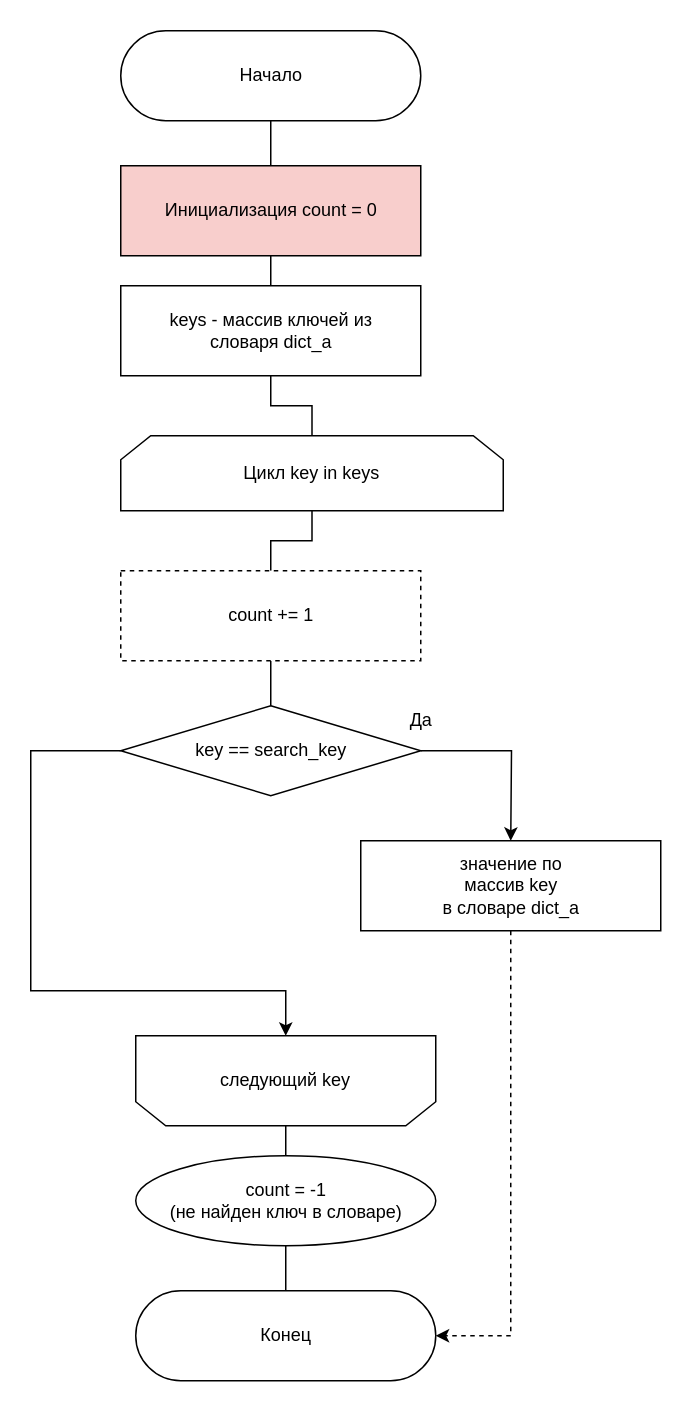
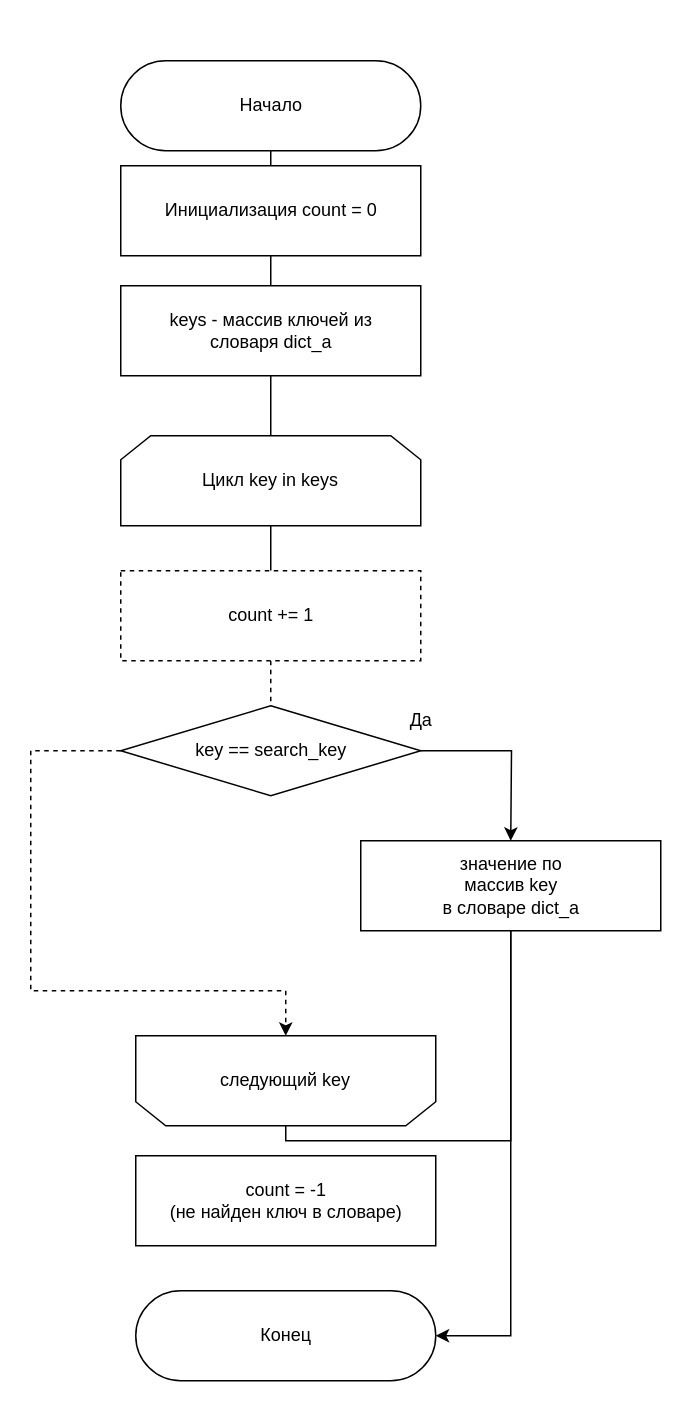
  <mxCell id="0" />
  <mxCell id="1" parent="0" />
  <mxCell id="2" style="edgeStyle=none;html=1;exitX=0.5;exitY=0.5;exitDx=0;exitDy=30;exitPerimeter=0;entryX=0.5;entryY=0;entryDx=0;entryDy=0;endArrow=none;endFill=0;" parent="1" source="3" target="5" edge="1"><mxGeometry relative="1" as="geometry" /></mxCell>
- <mxCell id="3" value="Начало" style="html=1;dashed=0;whitespace=wrap;shape=mxgraph.dfd.start" parent="1" vertex="1"><mxGeometry x="80" y="20" width="200" height="60" as="geometry" /></mxCell>
+ <mxCell id="3" value="Начало" style="html=1;dashed=0;whitespace=wrap;shape=mxgraph.dfd.start" parent="1" vertex="1"><mxGeometry x="80" y="40" width="200" height="60" as="geometry" /></mxCell>
  <mxCell id="4" style="edgeStyle=orthogonalEdgeStyle;html=1;exitX=0.5;exitY=1;exitDx=0;exitDy=0;entryX=0.5;entryY=0;entryDx=0;entryDy=0;rounded=0;endArrow=none;endFill=0;" parent="1" source="5" target="20" edge="1"><mxGeometry relative="1" as="geometry" /></mxCell>
- <mxCell id="5" value="Инициализация&amp;nbsp;count = 0" style="html=1;dashed=0;whitespace=wrap;fillColor=#f8cecc;" parent="1" vertex="1"><mxGeometry x="80" y="110" width="200" height="60" as="geometry" /></mxCell>
+ <mxCell id="5" value="Инициализация&amp;nbsp;count = 0" style="html=1;dashed=0;whitespace=wrap;" parent="1" vertex="1"><mxGeometry x="80" y="110" width="200" height="60" as="geometry" /></mxCell>
  <mxCell id="6" style="edgeStyle=orthogonalEdgeStyle;rounded=0;html=1;exitX=0.5;exitY=1;exitDx=0;exitDy=0;entryX=0.5;entryY=0;entryDx=0;entryDy=0;endArrow=none;endFill=0;" parent="1" source="7" target="22" edge="1"><mxGeometry relative="1" as="geometry" /></mxCell>
- <mxCell id="7" value="Цикл key in keys" style="shape=loopLimit;whiteSpace=wrap;html=1;direction=east" parent="1" vertex="1"><mxGeometry x="80" y="290" width="255" height="50" as="geometry" /></mxCell>
+ <mxCell id="7" value="Цикл key in keys" style="shape=loopLimit;whiteSpace=wrap;html=1;direction=east" parent="1" vertex="1"><mxGeometry x="80" y="290" width="200" height="60" as="geometry" /></mxCell>
  <mxCell id="8" style="edgeStyle=orthogonalEdgeStyle;rounded=0;orthogonalLoop=1;jettySize=auto;html=1;exitX=1;exitY=0.5;exitDx=0;exitDy=0;endArrow=classic;endFill=1;" parent="1" source="9" edge="1"><mxGeometry relative="1" as="geometry"><mxPoint x="340" y="560" as="targetPoint" /></mxGeometry></mxCell>
  <mxCell id="9" value="key == search_key" style="shape=rhombus;html=1;dashed=0;whitespace=wrap;perimeter=rhombusPerimeter;" parent="1" vertex="1"><mxGeometry x="80" y="470" width="200" height="60" as="geometry" /></mxCell>
  <mxCell id="10" value="Да" style="text;html=1;align=center;verticalAlign=middle;resizable=0;points=[];autosize=1;strokeColor=none;" parent="1" vertex="1"><mxGeometry x="265" y="470" width="30" height="20" as="geometry" /></mxCell>
- <mxCell id="11" style="edgeStyle=orthogonalEdgeStyle;rounded=0;html=1;exitX=0.5;exitY=1;exitDx=0;exitDy=0;entryX=1;entryY=0.5;entryDx=0;entryDy=0;endArrow=classic;endFill=1;entryPerimeter=0;dashed=1;" parent="1" source="12" target="16" edge="1"><mxGeometry relative="1" as="geometry"><mxPoint x="340" y="650" as="targetPoint" /></mxGeometry></mxCell>
+ <mxCell id="11" style="edgeStyle=orthogonalEdgeStyle;rounded=0;html=1;exitX=0.5;exitY=1;exitDx=0;exitDy=0;entryX=1;entryY=0.5;entryDx=0;entryDy=0;endArrow=classic;endFill=1;entryPerimeter=0;" parent="1" source="12" target="16" edge="1"><mxGeometry relative="1" as="geometry"><mxPoint x="340" y="650" as="targetPoint" /></mxGeometry></mxCell>
  <mxCell id="12" value="значение по&lt;br&gt;массив key&lt;br&gt;в словаре dict_a" style="html=1;dashed=0;whitespace=wrap;" parent="1" vertex="1"><mxGeometry x="240" y="560" width="200" height="60" as="geometry" /></mxCell>
- <mxCell id="13" style="edgeStyle=orthogonalEdgeStyle;rounded=0;html=1;exitX=0;exitY=0.5;exitDx=0;exitDy=0;endArrow=classic;endFill=1;entryX=0.5;entryY=1;entryDx=0;entryDy=0;" parent="1" source="9" target="15" edge="1"><mxGeometry relative="1" as="geometry"><mxPoint x="180" y="740" as="targetPoint" /><Array as="points"><mxPoint x="20" y="500" /><mxPoint x="20" y="660" /><mxPoint x="190" y="660" /></Array><mxPoint x="20" y="620" as="sourcePoint" /></mxGeometry></mxCell>
- <mxCell id="14" style="edgeStyle=orthogonalEdgeStyle;rounded=0;html=1;exitX=0.5;exitY=0;exitDx=0;exitDy=0;entryX=0.5;entryY=0;entryDx=0;entryDy=0;endArrow=none;endFill=0;" parent="1" source="15" target="18" edge="1"><mxGeometry relative="1" as="geometry"><mxPoint x="190" y="780" as="targetPoint" /></mxGeometry></mxCell>
+ <mxCell id="13" style="edgeStyle=orthogonalEdgeStyle;rounded=0;html=1;exitX=0;exitY=0.5;exitDx=0;exitDy=0;endArrow=classic;endFill=1;entryX=0.5;entryY=1;entryDx=0;entryDy=0;dashed=1;" parent="1" source="9" target="15" edge="1"><mxGeometry relative="1" as="geometry"><mxPoint x="180" y="740" as="targetPoint" /><Array as="points"><mxPoint x="20" y="500" /><mxPoint x="20" y="660" /><mxPoint x="190" y="660" /></Array><mxPoint x="20" y="620" as="sourcePoint" /></mxGeometry></mxCell>
+ <mxCell id="14" style="edgeStyle=orthogonalEdgeStyle;rounded=0;html=1;exitX=0.5;exitY=0;exitDx=0;exitDy=0;endArrow=none;endFill=0;" parent="1" source="15" target="12" edge="1"><mxGeometry relative="1" as="geometry"><mxPoint x="190" y="780" as="targetPoint" /></mxGeometry></mxCell>
  <mxCell id="15" value="следующий key" style="shape=loopLimit;whiteSpace=wrap;html=1;strokeWidth=1;direction=west;" parent="1" vertex="1"><mxGeometry x="90" y="690" width="200" height="60" as="geometry" /></mxCell>
  <mxCell id="16" value="Конец" style="html=1;dashed=0;whitespace=wrap;shape=mxgraph.dfd.start" parent="1" vertex="1"><mxGeometry x="90" y="860" width="200" height="60" as="geometry" /></mxCell>
- <mxCell id="17" style="edgeStyle=orthogonalEdgeStyle;rounded=0;html=1;exitX=0.5;exitY=1;exitDx=0;exitDy=0;entryX=0.5;entryY=0.5;entryDx=0;entryDy=-30;entryPerimeter=0;endArrow=none;endFill=0;" parent="1" source="18" target="16" edge="1"><mxGeometry relative="1" as="geometry" /></mxCell>
- <mxCell id="18" value="count = -1&lt;br&gt;(не найден ключ в словаре)" style="ellipse;html=1;dashed=0;whitespace=wrap;" parent="1" vertex="1"><mxGeometry x="90" y="770" width="200" height="60" as="geometry" /></mxCell>
+ <mxCell id="18" value="count = -1&lt;br&gt;(не найден ключ в словаре)" style="html=1;dashed=0;whitespace=wrap;" parent="1" vertex="1"><mxGeometry x="90" y="770" width="200" height="60" as="geometry" /></mxCell>
  <mxCell id="19" style="edgeStyle=orthogonalEdgeStyle;rounded=0;html=1;exitX=0.5;exitY=1;exitDx=0;exitDy=0;entryX=0.5;entryY=0;entryDx=0;entryDy=0;endArrow=none;endFill=0;" parent="1" source="20" target="7" edge="1"><mxGeometry relative="1" as="geometry" /></mxCell>
  <mxCell id="20" value="keys - массив ключей из&lt;br&gt;словаря dict_a" style="html=1;dashed=0;whitespace=wrap;" parent="1" vertex="1"><mxGeometry x="80" y="190" width="200" height="60" as="geometry" /></mxCell>
- <mxCell id="21" style="edgeStyle=orthogonalEdgeStyle;rounded=0;html=1;exitX=0.5;exitY=1;exitDx=0;exitDy=0;entryX=0.5;entryY=0;entryDx=0;entryDy=0;endArrow=none;endFill=0;" parent="1" source="22" target="9" edge="1"><mxGeometry relative="1" as="geometry" /></mxCell>
+ <mxCell id="21" style="edgeStyle=orthogonalEdgeStyle;rounded=0;html=1;exitX=0.5;exitY=1;exitDx=0;exitDy=0;entryX=0.5;entryY=0;entryDx=0;entryDy=0;endArrow=none;endFill=0;dashed=1;" parent="1" source="22" target="9" edge="1"><mxGeometry relative="1" as="geometry" /></mxCell>
  <mxCell id="22" value="count += 1" style="html=1;dashed=1;whitespace=wrap;" parent="1" vertex="1"><mxGeometry x="80" y="380" width="200" height="60" as="geometry" /></mxCell>
